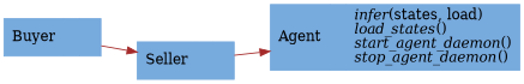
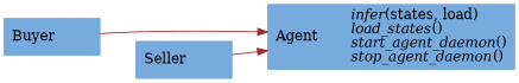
  digraph {
    rankdir=LR
    node [color="#77AADD" fontcolor=black shape=record style=filled]
    edge [arrowhead=normal arrowtail=none color=brown]
    n1 [label=<{Agent|<br ALIGN="LEFT"/>|<I>infer</I>(states, load)<br ALIGN="LEFT"/><I>load_states</I>()<br ALIGN="LEFT"/><I>start_agent_daemon</I>()<br ALIGN="LEFT"/><I>stop_agent_daemon</I>()<br ALIGN="LEFT"/>}>]
    n2 [label=<{Buyer|<br ALIGN="LEFT"/>|}>]
    n3 [label=<{Seller|<br ALIGN="LEFT"/>|}>]
-   n2 -> n3
+   n2 -> n1
    n3 -> n1
  }
